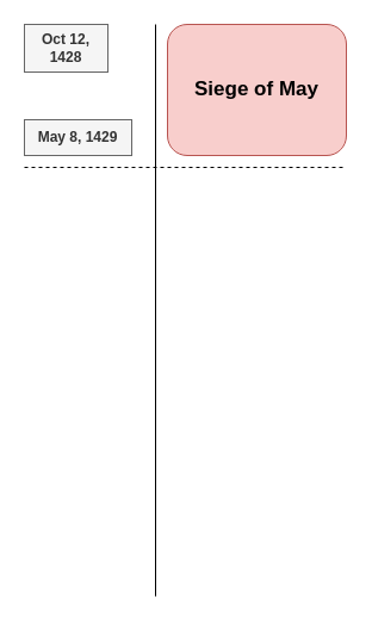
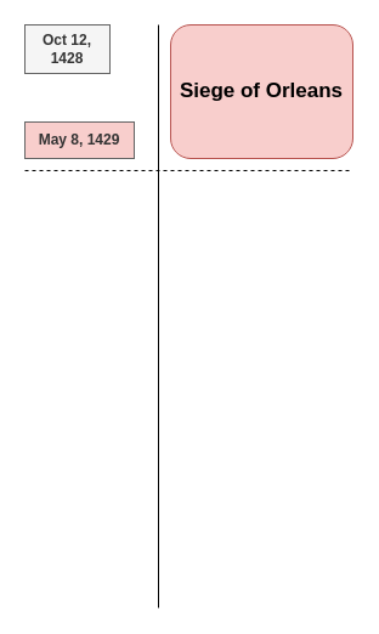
  <mxCell id="0" />
  <mxCell id="1" parent="0" />
  <mxCell id="2" value="" style="endArrow=none;html=1;rounded=0;" edge="1" parent="1"><mxGeometry width="50" height="50" relative="1" as="geometry"><mxPoint x="130" y="500" as="sourcePoint" /><mxPoint x="130" y="20" as="targetPoint" /></mxGeometry></mxCell>
  <mxCell id="3" value="" style="endArrow=none;dashed=1;html=1;rounded=0;" edge="1" parent="1"><mxGeometry width="50" height="50" relative="1" as="geometry"><mxPoint x="20" y="140" as="sourcePoint" /><mxPoint x="290" y="140" as="targetPoint" /></mxGeometry></mxCell>
- <mxCell id="4" value="May 8, 1429" style="rounded=0;whiteSpace=wrap;html=1;fillColor=#f5f5f5;strokeColor=#666666;fontColor=#333333;fontStyle=1" vertex="1" parent="1"><mxGeometry x="20" y="100" width="90" height="30" as="geometry" /></mxCell>
+ <mxCell id="4" value="May 8, 1429" style="rounded=0;whiteSpace=wrap;html=1;fillColor=#f8cecc;strokeColor=#666666;fontColor=#333333;fontStyle=1;" vertex="1" parent="1"><mxGeometry x="20" y="100" width="90" height="30" as="geometry" /></mxCell>
  <mxCell id="5" value="Oct 12, 1428" style="rounded=0;whiteSpace=wrap;html=1;fillColor=#f5f5f5;strokeColor=#666666;fontColor=#333333;fontStyle=1" vertex="1" parent="1"><mxGeometry x="20" y="20" width="70" height="40" as="geometry" /></mxCell>
- <mxCell id="6" value="Siege of May" style="rounded=1;whiteSpace=wrap;html=1;fillColor=#f8cecc;strokeColor=#b85450;fontSize=17;fontStyle=1" vertex="1" parent="1"><mxGeometry x="140" y="20" width="150" height="110" as="geometry" /></mxCell>
+ <mxCell id="6" value="Siege of Orleans" style="rounded=1;whiteSpace=wrap;html=1;fillColor=#f8cecc;strokeColor=#b85450;fontSize=17;fontStyle=1" vertex="1" parent="1"><mxGeometry x="140" y="20" width="150" height="110" as="geometry" /></mxCell>
